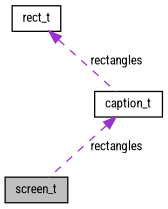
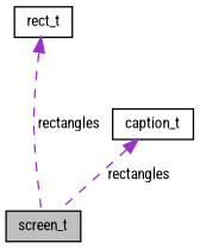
  digraph {
    fontname="Roboto Condensed"
    node [color=black fillcolor=white fontname="Roboto Condensed" fontsize=10 shape=record style=filled]
    edge [color=darkorchid3 dir=back fontname="Roboto Condensed" fontsize=10 labelfontname=Helvetica labelfontsize=10 style=dashed]
    n1 [fillcolor=grey75 fontcolor=black height=0.2 label=screen_t width=0.4]
    n2 [height=0.2 label=rect_t width=0.4]
    n3 [height=0.2 label=caption_t width=0.4]
-   n2 -> n3 [label=" rectangles"]
+   n2 -> n1 [label=" rectangles"]
    n3 -> n1 [label=" rectangles"]
  }
